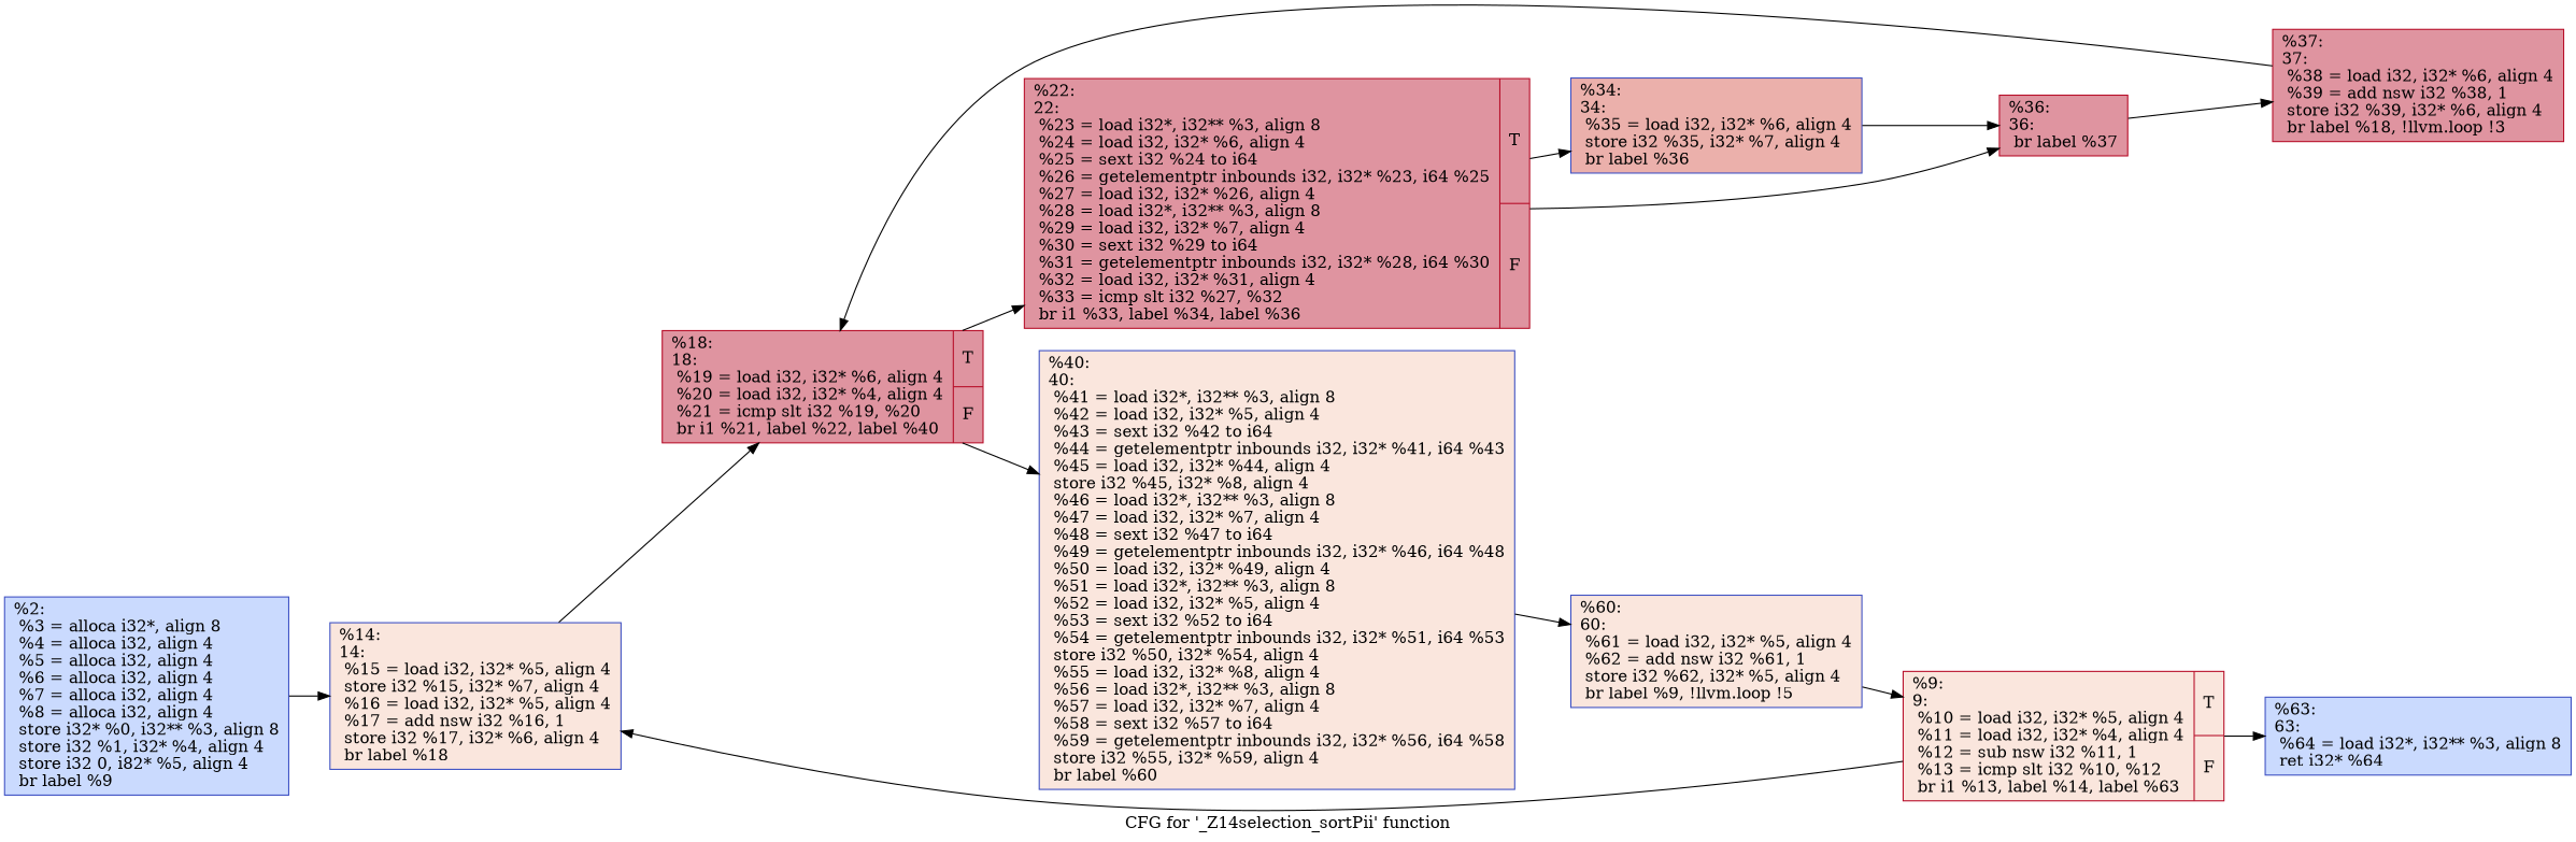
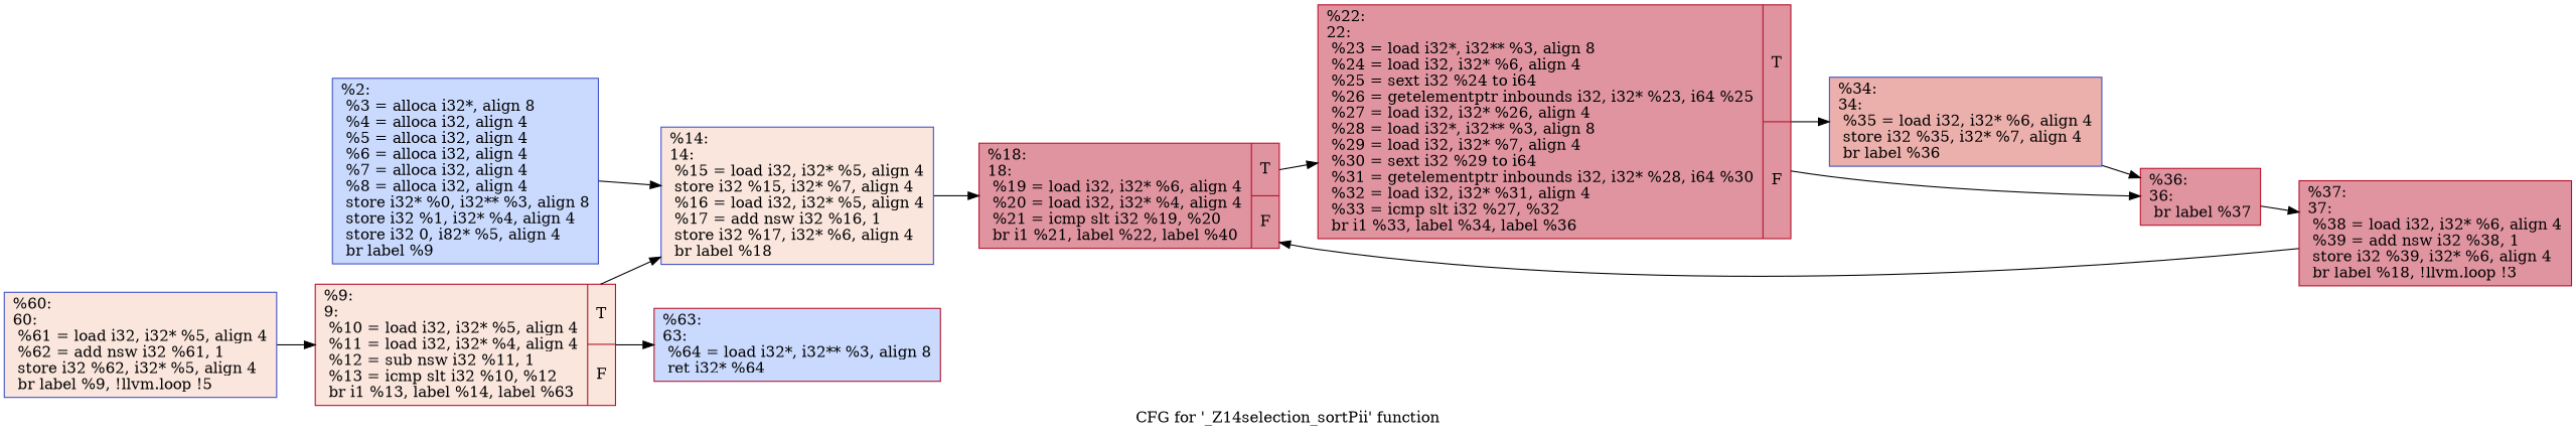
  digraph {
    label="CFG for '_Z14selection_sortPii' function"
    rankdir=LR
    node [color="#3d50c3ff" fillcolor="#f3c7b170" shape=record style=filled]
    n1 [fillcolor="#88abfd70" label="{%2:\l  %3 = alloca i32*, align 8\l  %4 = alloca i32, align 4\l  %5 = alloca i32, align 4\l  %6 = alloca i32, align 4\l  %7 = alloca i32, align 4\l  %8 = alloca i32, align 4\l  store i32* %0, i32** %3, align 8\l  store i32 %1, i32* %4, align 4\l  store i32 0, i82* %5, align 4\l  br label %9\l}"]
    n2 [label="{%14:\l14:                                               \l  %15 = load i32, i32* %5, align 4\l  store i32 %15, i32* %7, align 4\l  %16 = load i32, i32* %5, align 4\l  %17 = add nsw i32 %16, 1\l  store i32 %17, i32* %6, align 4\l  br label %18\l}"]
    n3 [color="#b70d28ff" label="{%9:\l9:                                                \l  %10 = load i32, i32* %5, align 4\l  %11 = load i32, i32* %4, align 4\l  %12 = sub nsw i32 %11, 1\l  %13 = icmp slt i32 %10, %12\l  br i1 %13, label %14, label %63\l|{<s0>T|<s1>F}}"]
-   n4 [fillcolor="#88abfd70" label="{%63:\l63:                                               \l  %64 = load i32*, i32** %3, align 8\l  ret i32* %64\l}"]
+   n4 [color="#b70d28ff" fillcolor="#88abfd70" label="{%63:\l63:                                               \l  %64 = load i32*, i32** %3, align 8\l  ret i32* %64\l}"]
    n5 [color="#b70d28ff" fillcolor="#b70d2870" label="{%18:\l18:                                               \l  %19 = load i32, i32* %6, align 4\l  %20 = load i32, i32* %4, align 4\l  %21 = icmp slt i32 %19, %20\l  br i1 %21, label %22, label %40\l|{<s0>T|<s1>F}}"]
    n6 [color="#b70d28ff" fillcolor="#b70d2870" label="{%22:\l22:                                               \l  %23 = load i32*, i32** %3, align 8\l  %24 = load i32, i32* %6, align 4\l  %25 = sext i32 %24 to i64\l  %26 = getelementptr inbounds i32, i32* %23, i64 %25\l  %27 = load i32, i32* %26, align 4\l  %28 = load i32*, i32** %3, align 8\l  %29 = load i32, i32* %7, align 4\l  %30 = sext i32 %29 to i64\l  %31 = getelementptr inbounds i32, i32* %28, i64 %30\l  %32 = load i32, i32* %31, align 4\l  %33 = icmp slt i32 %27, %32\l  br i1 %33, label %34, label %36\l|{<s0>T|<s1>F}}"]
-   n7 [label="{%40:\l40:                                               \l  %41 = load i32*, i32** %3, align 8\l  %42 = load i32, i32* %5, align 4\l  %43 = sext i32 %42 to i64\l  %44 = getelementptr inbounds i32, i32* %41, i64 %43\l  %45 = load i32, i32* %44, align 4\l  store i32 %45, i32* %8, align 4\l  %46 = load i32*, i32** %3, align 8\l  %47 = load i32, i32* %7, align 4\l  %48 = sext i32 %47 to i64\l  %49 = getelementptr inbounds i32, i32* %46, i64 %48\l  %50 = load i32, i32* %49, align 4\l  %51 = load i32*, i32** %3, align 8\l  %52 = load i32, i32* %5, align 4\l  %53 = sext i32 %52 to i64\l  %54 = getelementptr inbounds i32, i32* %51, i64 %53\l  store i32 %50, i32* %54, align 4\l  %55 = load i32, i32* %8, align 4\l  %56 = load i32*, i32** %3, align 8\l  %57 = load i32, i32* %7, align 4\l  %58 = sext i32 %57 to i64\l  %59 = getelementptr inbounds i32, i32* %56, i64 %58\l  store i32 %55, i32* %59, align 4\l  br label %60\l}"]
    n8 [fillcolor="#d24b4070" label="{%34:\l34:                                               \l  %35 = load i32, i32* %6, align 4\l  store i32 %35, i32* %7, align 4\l  br label %36\l}"]
    n9 [color="#b70d28ff" fillcolor="#b70d2870" label="{%36:\l36:                                               \l  br label %37\l}"]
    n10 [label="{%60:\l60:                                               \l  %61 = load i32, i32* %5, align 4\l  %62 = add nsw i32 %61, 1\l  store i32 %62, i32* %5, align 4\l  br label %9, !llvm.loop !5\l}"]
    n11 [color="#b70d28ff" fillcolor="#b70d2870" label="{%37:\l37:                                               \l  %38 = load i32, i32* %6, align 4\l  %39 = add nsw i32 %38, 1\l  store i32 %39, i32* %6, align 4\l  br label %18, !llvm.loop !3\l}"]
    n1 -> n2
    n2 -> n5
    n3 -> n2
    n3 -> n4
    n5 -> n6
-   n5 -> n7
    n6 -> n8
    n6 -> n9
-   n7 -> n10
    n8 -> n9
    n9 -> n11
    n10 -> n3
    n11 -> n5
  }
